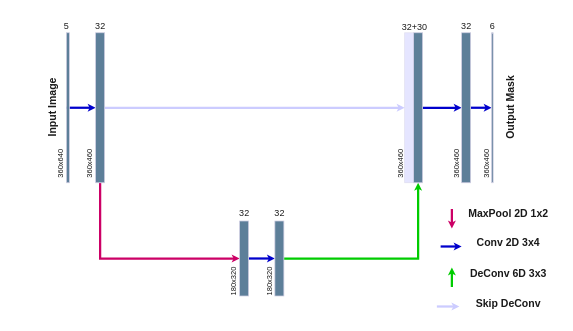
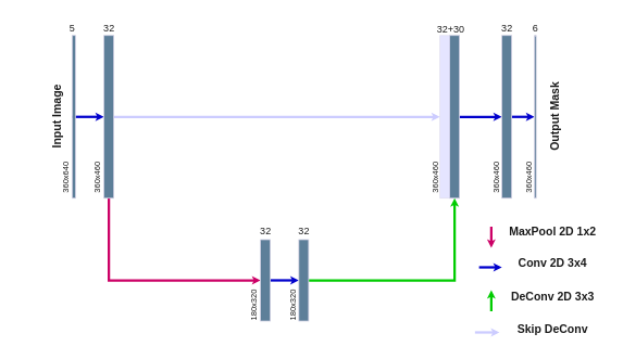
  <mxCell id="0" />
  <mxCell id="1" parent="0" />
  <mxCell id="2" style="edgeStyle=orthogonalEdgeStyle;rounded=0;orthogonalLoop=1;jettySize=auto;html=1;exitX=0;exitY=0.5;exitDx=0;exitDy=0;entryX=0;entryY=0.5;entryDx=0;entryDy=0;strokeColor=#0000CC;fontColor=#1A1A1A;strokeWidth=3;endSize=1;" edge="1" parent="1" source="3" target="6"><mxGeometry relative="1" as="geometry" /></mxCell>
  <mxCell id="3" value="" style="whiteSpace=wrap;html=1;labelBackgroundColor=none;fillColor=#5D7F99;strokeColor=#D0CEE2;fontColor=#1A1A1A;" vertex="1" parent="1"><mxGeometry x="88" y="43" width="4" height="200" as="geometry" /></mxCell>
  <mxCell id="4" style="edgeStyle=orthogonalEdgeStyle;rounded=0;orthogonalLoop=1;jettySize=auto;html=1;exitX=0.5;exitY=1;exitDx=0;exitDy=0;entryX=0;entryY=0.5;entryDx=0;entryDy=0;strokeColor=#CC0066;fontColor=#1A1A1A;strokeWidth=3;endSize=1;" edge="1" parent="1" source="6" target="8"><mxGeometry relative="1" as="geometry" /></mxCell>
  <mxCell id="5" style="edgeStyle=orthogonalEdgeStyle;rounded=0;orthogonalLoop=1;jettySize=auto;html=1;exitX=1;exitY=0.5;exitDx=0;exitDy=0;strokeColor=#CCCCFF;fontColor=#1A1A1A;entryX=0;entryY=0.5;entryDx=0;entryDy=0;strokeWidth=3;endSize=1;" edge="1" parent="1" source="6" target="12"><mxGeometry relative="1" as="geometry"><mxPoint x="420" y="143" as="targetPoint" /></mxGeometry></mxCell>
  <mxCell id="6" value="" style="whiteSpace=wrap;html=1;labelBackgroundColor=none;fillColor=#5D7F99;strokeColor=#D0CEE2;fontColor=#1A1A1A;" vertex="1" parent="1"><mxGeometry x="127" y="43" width="12" height="200" as="geometry" /></mxCell>
  <mxCell id="7" style="edgeStyle=orthogonalEdgeStyle;rounded=0;orthogonalLoop=1;jettySize=auto;html=1;exitX=1;exitY=0.5;exitDx=0;exitDy=0;entryX=0;entryY=0.5;entryDx=0;entryDy=0;strokeColor=#0000CC;fontColor=#1A1A1A;strokeWidth=3;endSize=1;" edge="1" parent="1" source="8" target="37"><mxGeometry relative="1" as="geometry" /></mxCell>
  <mxCell id="8" value="" style="whiteSpace=wrap;html=1;labelBackgroundColor=none;fillColor=#5D7F99;strokeColor=#D0CEE2;fontColor=#1A1A1A;" vertex="1" parent="1"><mxGeometry x="319" y="294" width="12" height="100" as="geometry" /></mxCell>
  <mxCell id="9" style="edgeStyle=orthogonalEdgeStyle;rounded=0;orthogonalLoop=1;jettySize=auto;html=1;entryX=0.5;entryY=1;entryDx=0;entryDy=0;strokeColor=#00CC00;fontColor=#1A1A1A;strokeWidth=3;endSize=1;exitX=1;exitY=0.5;exitDx=0;exitDy=0;" edge="1" parent="1" source="37" target="11"><mxGeometry relative="1" as="geometry"><mxPoint x="410" y="333" as="sourcePoint" /></mxGeometry></mxCell>
  <mxCell id="10" style="edgeStyle=orthogonalEdgeStyle;rounded=0;orthogonalLoop=1;jettySize=auto;html=1;exitX=1;exitY=0.5;exitDx=0;exitDy=0;entryX=0;entryY=0.5;entryDx=0;entryDy=0;strokeColor=#0000CC;fontColor=#1A1A1A;strokeWidth=3;endSize=1;" edge="1" parent="1" source="11" target="14"><mxGeometry relative="1" as="geometry" /></mxCell>
  <mxCell id="11" value="" style="whiteSpace=wrap;html=1;labelBackgroundColor=none;fillColor=#5D7F99;strokeColor=#D0CEE2;fontColor=#1A1A1A;" vertex="1" parent="1"><mxGeometry x="551" y="43" width="12" height="200" as="geometry" /></mxCell>
  <mxCell id="12" value="" style="whiteSpace=wrap;html=1;labelBackgroundColor=none;fillColor=#CCCCFF;strokeColor=#D0CEE2;fontColor=#1A1A1A;opacity=50;" vertex="1" parent="1"><mxGeometry x="539" y="43" width="12" height="200" as="geometry" /></mxCell>
  <mxCell id="13" style="edgeStyle=orthogonalEdgeStyle;rounded=0;orthogonalLoop=1;jettySize=auto;html=1;exitX=1;exitY=0.5;exitDx=0;exitDy=0;entryX=0;entryY=0.5;entryDx=0;entryDy=0;strokeColor=#0000CC;fontColor=#1A1A1A;strokeWidth=3;endSize=1;" edge="1" parent="1" source="14" target="15"><mxGeometry relative="1" as="geometry" /></mxCell>
  <mxCell id="14" value="" style="whiteSpace=wrap;html=1;labelBackgroundColor=none;fillColor=#5D7F99;strokeColor=#D0CEE2;fontColor=#1A1A1A;" vertex="1" parent="1"><mxGeometry x="615" y="43" width="12" height="200" as="geometry" /></mxCell>
  <mxCell id="15" value="" style="whiteSpace=wrap;html=1;labelBackgroundColor=none;fillColor=#5D7F99;strokeColor=#D0CEE2;fontColor=#1A1A1A;" vertex="1" parent="1"><mxGeometry x="655" y="43" width="2" height="200" as="geometry" /></mxCell>
  <mxCell id="16" style="edgeStyle=orthogonalEdgeStyle;rounded=0;orthogonalLoop=1;jettySize=auto;html=1;exitX=0.5;exitY=0;exitDx=0;exitDy=0;strokeColor=#0000CC;fontColor=#1A1A1A;strokeWidth=3;endSize=1;" edge="1" parent="1"><mxGeometry relative="1" as="geometry"><mxPoint x="587" y="328" as="sourcePoint" /><mxPoint x="615" y="328" as="targetPoint" /></mxGeometry></mxCell>
  <mxCell id="17" style="edgeStyle=orthogonalEdgeStyle;rounded=0;orthogonalLoop=1;jettySize=auto;html=1;exitX=0.5;exitY=0;exitDx=0;exitDy=0;entryX=0.5;entryY=1;entryDx=0;entryDy=0;strokeColor=#00CC00;fontColor=#1A1A1A;strokeWidth=3;endSize=1;" edge="1" parent="1"><mxGeometry relative="1" as="geometry"><mxPoint x="602" y="382" as="sourcePoint" /><mxPoint x="602" y="356" as="targetPoint" /></mxGeometry></mxCell>
  <mxCell id="18" style="edgeStyle=orthogonalEdgeStyle;rounded=0;orthogonalLoop=1;jettySize=auto;html=1;strokeColor=#CCCCFF;fontColor=#1A1A1A;strokeWidth=3;endSize=1;" edge="1" parent="1"><mxGeometry relative="1" as="geometry"><mxPoint x="582" y="408" as="sourcePoint" /><mxPoint x="612" y="408" as="targetPoint" /></mxGeometry></mxCell>
  <mxCell id="19" style="edgeStyle=orthogonalEdgeStyle;rounded=0;orthogonalLoop=1;jettySize=auto;html=1;exitX=0.5;exitY=1;exitDx=0;exitDy=0;entryX=0.5;entryY=0;entryDx=0;entryDy=0;strokeColor=#CC0066;fontColor=#1A1A1A;strokeWidth=3;endSize=1;" edge="1" parent="1"><mxGeometry relative="1" as="geometry"><mxPoint x="602" y="278" as="sourcePoint" /><mxPoint x="602" y="304" as="targetPoint" /></mxGeometry></mxCell>
  <mxCell id="20" value="MaxPool 2D 1x2" style="text;html=1;align=center;verticalAlign=middle;resizable=0;points=[];autosize=1;strokeColor=none;fillColor=none;fontColor=#1A1A1A;fontSize=14;fontStyle=1" vertex="1" parent="1"><mxGeometry x="612" y="269" width="130" height="30" as="geometry" /></mxCell>
  <mxCell id="21" value="Conv 2D 3x4" style="text;html=1;align=center;verticalAlign=middle;resizable=0;points=[];autosize=1;strokeColor=none;fillColor=none;fontColor=#1A1A1A;fontSize=14;fontStyle=1" vertex="1" parent="1"><mxGeometry x="622" y="308" width="110" height="30" as="geometry" /></mxCell>
- <mxCell id="22" value="DeConv 6D 3x3" style="text;html=1;align=center;verticalAlign=middle;resizable=0;points=[];autosize=1;strokeColor=none;fillColor=none;fontColor=#1A1A1A;fontSize=14;fontStyle=1" vertex="1" parent="1"><mxGeometry x="612" y="349" width="130" height="30" as="geometry" /></mxCell>
+ <mxCell id="22" value="DeConv 2D 3x3" style="text;html=1;align=center;verticalAlign=middle;resizable=0;points=[];autosize=1;strokeColor=none;fillColor=none;fontColor=#1A1A1A;fontSize=14;fontStyle=1" vertex="1" parent="1"><mxGeometry x="612" y="349" width="130" height="30" as="geometry" /></mxCell>
  <mxCell id="23" value="Skip DeConv" style="text;html=1;align=center;verticalAlign=middle;resizable=0;points=[];autosize=1;strokeColor=none;fillColor=none;fontColor=#1A1A1A;fontSize=14;fontStyle=1" vertex="1" parent="1"><mxGeometry x="612" y="389" width="130" height="30" as="geometry" /></mxCell>
  <mxCell id="24" value="Input Image" style="text;html=1;align=center;verticalAlign=middle;resizable=0;points=[];autosize=1;strokeColor=none;fillColor=none;fontColor=#1A1A1A;fontSize=14;fontStyle=1;rotation=-90;" vertex="1" parent="1"><mxGeometry x="20" y="128" width="100" height="30" as="geometry" /></mxCell>
  <mxCell id="25" value="Output Mask" style="text;html=1;align=center;verticalAlign=middle;resizable=0;points=[];autosize=1;strokeColor=none;fillColor=none;fontColor=#1A1A1A;fontSize=14;fontStyle=1;rotation=-90;" vertex="1" parent="1"><mxGeometry x="625" y="128" width="110" height="30" as="geometry" /></mxCell>
  <mxCell id="26" value="360x640" style="text;html=1;align=center;verticalAlign=middle;resizable=0;points=[];autosize=1;strokeColor=none;fillColor=none;fontColor=#1A1A1A;rotation=-90;fontSize=10;" vertex="1" parent="1"><mxGeometry x="50" y="203" width="60" height="30" as="geometry" /></mxCell>
  <mxCell id="27" value="360x460" style="text;html=1;align=center;verticalAlign=middle;resizable=0;points=[];autosize=1;strokeColor=none;fillColor=none;fontColor=#1A1A1A;rotation=-90;fontSize=10;" vertex="1" parent="1"><mxGeometry x="88" y="203" width="60" height="30" as="geometry" /></mxCell>
  <mxCell id="28" value="5" style="text;html=1;align=center;verticalAlign=middle;resizable=0;points=[];autosize=1;strokeColor=none;fillColor=none;fontColor=#1A1A1A;" vertex="1" parent="1"><mxGeometry x="73" y="20" width="30" height="30" as="geometry" /></mxCell>
  <mxCell id="29" value="32" style="text;html=1;align=center;verticalAlign=middle;resizable=0;points=[];autosize=1;strokeColor=none;fillColor=none;fontColor=#1A1A1A;" vertex="1" parent="1"><mxGeometry x="113" y="20" width="40" height="30" as="geometry" /></mxCell>
  <mxCell id="30" value="32+30" style="text;html=1;align=center;verticalAlign=middle;resizable=0;points=[];autosize=1;strokeColor=none;fillColor=none;fontColor=#1A1A1A;" vertex="1" parent="1"><mxGeometry x="522" y="21" width="60" height="30" as="geometry" /></mxCell>
  <mxCell id="31" value="32" style="text;html=1;align=center;verticalAlign=middle;resizable=0;points=[];autosize=1;strokeColor=none;fillColor=none;fontColor=#1A1A1A;" vertex="1" parent="1"><mxGeometry x="601" y="20" width="40" height="30" as="geometry" /></mxCell>
  <mxCell id="32" value="6" style="text;html=1;align=center;verticalAlign=middle;resizable=0;points=[];autosize=1;strokeColor=none;fillColor=none;fontColor=#1A1A1A;" vertex="1" parent="1"><mxGeometry x="641" y="20" width="30" height="30" as="geometry" /></mxCell>
  <mxCell id="33" value="360x460" style="text;html=1;align=center;verticalAlign=middle;resizable=0;points=[];autosize=1;strokeColor=none;fillColor=none;fontColor=#1A1A1A;rotation=-90;fontSize=10;" vertex="1" parent="1"><mxGeometry x="503" y="203" width="60" height="30" as="geometry" /></mxCell>
  <mxCell id="34" value="360x460" style="text;html=1;align=center;verticalAlign=middle;resizable=0;points=[];autosize=1;strokeColor=none;fillColor=none;fontColor=#1A1A1A;rotation=-90;fontSize=10;" vertex="1" parent="1"><mxGeometry x="578" y="203" width="60" height="30" as="geometry" /></mxCell>
  <mxCell id="35" value="360x460" style="text;html=1;align=center;verticalAlign=middle;resizable=0;points=[];autosize=1;strokeColor=none;fillColor=none;fontColor=#1A1A1A;rotation=-90;fontSize=10;" vertex="1" parent="1"><mxGeometry x="618" y="203" width="60" height="30" as="geometry" /></mxCell>
  <mxCell id="36" value="180x320" style="text;html=1;align=center;verticalAlign=middle;resizable=0;points=[];autosize=1;strokeColor=none;fillColor=none;fontColor=#1A1A1A;rotation=-90;fontSize=10;" vertex="1" parent="1"><mxGeometry x="280" y="360" width="60" height="30" as="geometry" /></mxCell>
  <mxCell id="37" value="" style="whiteSpace=wrap;html=1;labelBackgroundColor=none;fillColor=#5D7F99;strokeColor=#D0CEE2;fontColor=#1A1A1A;" vertex="1" parent="1"><mxGeometry x="366" y="294" width="12" height="100" as="geometry" /></mxCell>
  <mxCell id="38" value="32" style="text;html=1;align=center;verticalAlign=middle;resizable=0;points=[];autosize=1;strokeColor=none;fillColor=none;fontColor=#1A1A1A;" vertex="1" parent="1"><mxGeometry x="305" y="269" width="40" height="30" as="geometry" /></mxCell>
  <mxCell id="39" value="32" style="text;html=1;align=center;verticalAlign=middle;resizable=0;points=[];autosize=1;strokeColor=none;fillColor=none;fontColor=#1A1A1A;" vertex="1" parent="1"><mxGeometry x="352" y="269" width="40" height="30" as="geometry" /></mxCell>
  <mxCell id="40" value="180x320" style="text;html=1;align=center;verticalAlign=middle;resizable=0;points=[];autosize=1;strokeColor=none;fillColor=none;fontColor=#1A1A1A;rotation=-90;fontSize=10;" vertex="1" parent="1"><mxGeometry x="329" y="360" width="60" height="30" as="geometry" /></mxCell>
